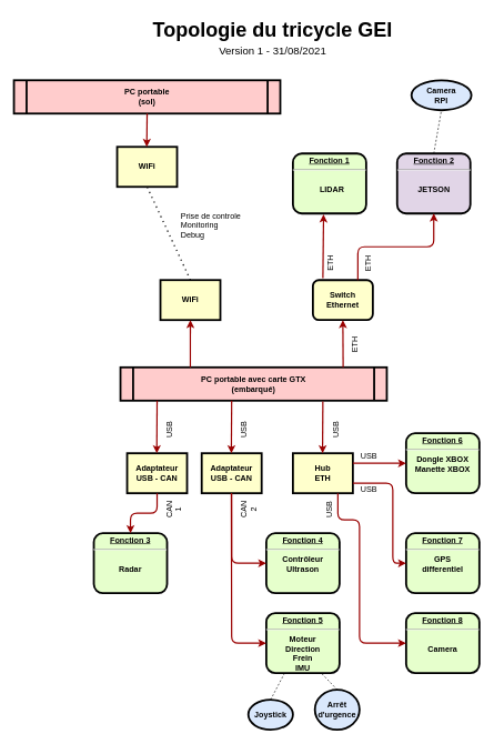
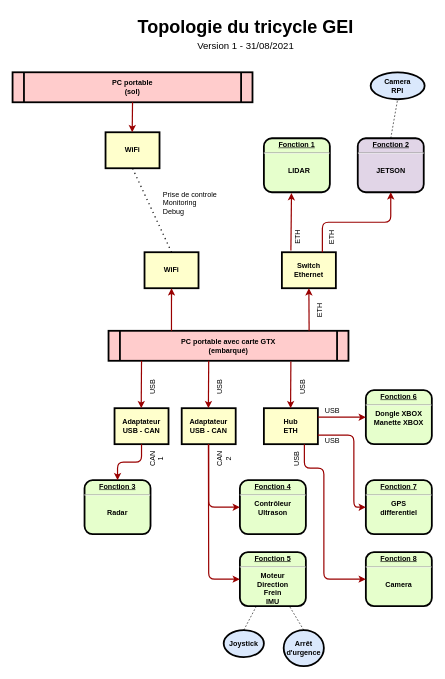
  <mxCell id="0" />
  <mxCell id="1" parent="0" />
- <mxCell id="2" value="Switch Ethernet" style="whiteSpace=wrap;align=center;verticalAlign=middle;fontStyle=1;strokeWidth=3;fillColor=#FFFFCC;rounded=1;" parent="1" vertex="1"><mxGeometry x="469" y="420" width="90" height="60" as="geometry" /></mxCell>
+ <mxCell id="2" value="Switch Ethernet" style="whiteSpace=wrap;align=center;verticalAlign=middle;fontStyle=1;strokeWidth=3;fillColor=#FFFFCC" parent="1" vertex="1"><mxGeometry x="469" y="420" width="90" height="60" as="geometry" /></mxCell>
  <mxCell id="3" value="PC portable avec carte GTX &#10;(embarqué)" style="shape=process;whiteSpace=wrap;align=center;verticalAlign=middle;size=0.048;fontStyle=1;strokeWidth=3;fillColor=#FFCCCC" parent="1" vertex="1"><mxGeometry x="180" y="551" width="400" height="50" as="geometry" /></mxCell>
  <mxCell id="4" value="&lt;p style=&quot;margin: 0px ; margin-top: 4px ; text-align: center ; text-decoration: underline&quot;&gt;&lt;strong&gt;Fonction 1&lt;br&gt;&lt;/strong&gt;&lt;/p&gt;&lt;hr&gt;&lt;p style=&quot;margin: 0px ; margin-left: 8px&quot;&gt;&lt;br&gt;&lt;/p&gt;&lt;p style=&quot;margin: 0px ; margin-left: 8px&quot; align=&quot;center&quot;&gt;LIDAR&lt;br&gt;&lt;/p&gt;" style="verticalAlign=middle;align=center;overflow=fill;fontSize=12;fontFamily=Helvetica;html=1;rounded=1;fontStyle=1;strokeWidth=3;fillColor=#E6FFCC" parent="1" vertex="1"><mxGeometry x="439" y="230" width="110" height="90" as="geometry" /></mxCell>
  <mxCell id="5" value="&lt;p style=&quot;margin: 0px ; margin-top: 4px ; text-align: center ; text-decoration: underline&quot;&gt;&lt;strong&gt;&lt;strong&gt;Fonction 2&lt;/strong&gt;&lt;br&gt;&lt;/strong&gt;&lt;/p&gt;&lt;hr&gt;&lt;div&gt;&lt;br&gt;&lt;/div&gt;&lt;div&gt;JETSON&lt;/div&gt;" style="verticalAlign=middle;align=center;overflow=fill;fontSize=12;fontFamily=Helvetica;html=1;rounded=1;fontStyle=1;strokeWidth=3;fillColor=#e1d5e7;" parent="1" vertex="1"><mxGeometry x="595.5" y="230" width="110" height="90" as="geometry" /></mxCell>
  <mxCell id="6" value="&lt;p style=&quot;margin: 0px ; margin-top: 4px ; text-align: center ; text-decoration: underline&quot;&gt;&lt;strong&gt;&lt;strong&gt;Fonction 3&lt;/strong&gt;&lt;/strong&gt;&lt;/p&gt;&lt;hr&gt;&lt;div&gt;&lt;br&gt;&lt;/div&gt;&lt;div&gt;Radar&lt;/div&gt;" style="verticalAlign=middle;align=center;overflow=fill;fontSize=12;fontFamily=Helvetica;html=1;rounded=1;fontStyle=1;strokeWidth=3;fillColor=#E6FFCC" parent="1" vertex="1"><mxGeometry x="140" y="800" width="110" height="90" as="geometry" /></mxCell>
  <mxCell id="7" value="Hub&#10; ETH" style="whiteSpace=wrap;align=center;verticalAlign=middle;fontStyle=1;strokeWidth=3;fillColor=#FFFFCC" parent="1" vertex="1"><mxGeometry x="439" y="680" width="90" height="60" as="geometry" /></mxCell>
  <mxCell id="8" value="Adaptateur USB - CAN" style="whiteSpace=wrap;align=center;verticalAlign=middle;fontStyle=1;strokeWidth=3;fillColor=#FFFFCC" parent="1" vertex="1"><mxGeometry x="190" y="680" width="90" height="60" as="geometry" /></mxCell>
  <mxCell id="9" value="" style="edgeStyle=elbowEdgeStyle;elbow=horizontal;strokeColor=#990000;strokeWidth=2;entryX=0.5;entryY=0;entryDx=0;entryDy=0;" edge="1" parent="1" target="8"><mxGeometry width="100" height="100" relative="1" as="geometry"><mxPoint x="235" y="601" as="sourcePoint" /><mxPoint x="234.5" y="666" as="targetPoint" /><Array as="points"><mxPoint x="234.5" y="635" /></Array></mxGeometry></mxCell>
  <mxCell id="10" value="USB" style="text;whiteSpace=wrap;html=1;rotation=-90;" vertex="1" parent="1"><mxGeometry x="240" y="630" width="29" height="29" as="geometry" /></mxCell>
  <mxCell id="11" value="Adaptateur USB - CAN" style="whiteSpace=wrap;align=center;verticalAlign=middle;fontStyle=1;strokeWidth=3;fillColor=#FFFFCC" vertex="1" parent="1"><mxGeometry x="302" y="680" width="90" height="60" as="geometry" /></mxCell>
  <mxCell id="12" value="" style="edgeStyle=elbowEdgeStyle;elbow=horizontal;strokeColor=#990000;strokeWidth=2;entryX=0.5;entryY=0;entryDx=0;entryDy=0;" edge="1" parent="1" target="11"><mxGeometry width="100" height="100" relative="1" as="geometry"><mxPoint x="347" y="601" as="sourcePoint" /><mxPoint x="346.5" y="666" as="targetPoint" /><Array as="points"><mxPoint x="346.5" y="635" /></Array></mxGeometry></mxCell>
  <mxCell id="13" value="USB" style="text;whiteSpace=wrap;html=1;rotation=-90;" vertex="1" parent="1"><mxGeometry x="352" y="630" width="29" height="29" as="geometry" /></mxCell>
  <mxCell id="14" value="" style="strokeColor=#990000;strokeWidth=2;exitX=0.5;exitY=1;exitDx=0;exitDy=0;entryX=0.5;entryY=0;entryDx=0;entryDy=0;edgeStyle=orthogonalEdgeStyle;" edge="1" parent="1" source="8" target="6"><mxGeometry width="100" height="100" relative="1" as="geometry"><mxPoint x="249" y="760" as="sourcePoint" /><mxPoint x="292.5" y="982.5" as="targetPoint" /></mxGeometry></mxCell>
  <mxCell id="15" value="&lt;p style=&quot;margin: 0px ; margin-top: 4px ; text-align: center ; text-decoration: underline&quot;&gt;&lt;strong&gt;&lt;strong&gt;Fonction 5&lt;/strong&gt;&lt;br&gt;&lt;/strong&gt;&lt;/p&gt;&lt;hr&gt;&lt;div&gt;Moteur&lt;/div&gt;&lt;div&gt;Direction&lt;/div&gt;&lt;div&gt;Frein&lt;/div&gt;&lt;div&gt;IMU&lt;/div&gt;&lt;div&gt;&lt;br&gt;&lt;/div&gt;" style="verticalAlign=middle;align=center;overflow=fill;fontSize=12;fontFamily=Helvetica;html=1;rounded=1;fontStyle=1;strokeWidth=3;fillColor=#E6FFCC" vertex="1" parent="1"><mxGeometry x="399" y="920" width="110" height="90" as="geometry" /></mxCell>
  <mxCell id="16" value="" style="edgeStyle=elbowEdgeStyle;elbow=horizontal;strokeColor=#990000;strokeWidth=2;entryX=0;entryY=0.5;entryDx=0;entryDy=0;" edge="1" parent="1" target="15"><mxGeometry width="100" height="100" relative="1" as="geometry"><mxPoint x="346.5" y="740" as="sourcePoint" /><mxPoint x="346.5" y="790" as="targetPoint" /><Array as="points"><mxPoint x="347" y="800" /></Array></mxGeometry></mxCell>
  <mxCell id="17" value="&lt;p style=&quot;margin: 0px ; margin-top: 4px ; text-align: center ; text-decoration: underline&quot;&gt;&lt;strong&gt;&lt;strong&gt;Fonction 4&lt;/strong&gt;&lt;br&gt;&lt;/strong&gt;&lt;/p&gt;&lt;hr&gt;&lt;div&gt;Contrôleur&lt;/div&gt;&lt;div&gt;Ultrason&lt;br&gt;&lt;/div&gt;" style="verticalAlign=middle;align=center;overflow=fill;fontSize=12;fontFamily=Helvetica;html=1;rounded=1;fontStyle=1;strokeWidth=3;fillColor=#E6FFCC" vertex="1" parent="1"><mxGeometry x="399" y="800" width="110" height="90" as="geometry" /></mxCell>
  <mxCell id="18" value="" style="edgeStyle=elbowEdgeStyle;elbow=horizontal;strokeColor=#990000;strokeWidth=2;exitX=0.5;exitY=1;exitDx=0;exitDy=0;entryX=0;entryY=0.5;entryDx=0;entryDy=0;" edge="1" parent="1" source="11" target="17"><mxGeometry width="100" height="100" relative="1" as="geometry"><mxPoint x="346.5" y="860" as="sourcePoint" /><mxPoint x="346.5" y="910" as="targetPoint" /><Array as="points"><mxPoint x="347" y="860" /></Array></mxGeometry></mxCell>
  <mxCell id="19" value="&lt;div align=&quot;center&quot;&gt;CAN&lt;br&gt;1&lt;/div&gt;&lt;div&gt;&lt;br&gt;&lt;/div&gt;" style="text;whiteSpace=wrap;html=1;rotation=-90;" vertex="1" parent="1"><mxGeometry x="240" y="750" width="29" height="29" as="geometry" /></mxCell>
  <mxCell id="20" value="&lt;div align=&quot;center&quot;&gt;CAN&lt;/div&gt;&lt;div align=&quot;center&quot;&gt;2&lt;br&gt;&lt;/div&gt;" style="text;whiteSpace=wrap;html=1;rotation=-90;" vertex="1" parent="1"><mxGeometry x="352" y="750" width="29" height="29" as="geometry" /></mxCell>
  <mxCell id="21" value="" style="edgeStyle=elbowEdgeStyle;elbow=horizontal;strokeColor=#990000;strokeWidth=2;entryX=0.5;entryY=0;entryDx=0;entryDy=0;" edge="1" parent="1" target="7"><mxGeometry width="100" height="100" relative="1" as="geometry"><mxPoint x="484" y="602" as="sourcePoint" /><mxPoint x="484" y="680" as="targetPoint" /><Array as="points"><mxPoint x="483.5" y="635" /></Array></mxGeometry></mxCell>
  <mxCell id="22" value="USB" style="text;whiteSpace=wrap;html=1;rotation=-90;" vertex="1" parent="1"><mxGeometry x="490" y="630" width="29" height="29" as="geometry" /></mxCell>
  <mxCell id="23" value="&lt;p style=&quot;margin: 0px ; margin-top: 4px ; text-align: center ; text-decoration: underline&quot;&gt;&lt;strong&gt;&lt;strong&gt;Fonction 7&lt;/strong&gt;&lt;br&gt;&lt;/strong&gt;&lt;/p&gt;&lt;hr&gt;GPS&lt;br&gt;differentiel&lt;br&gt;&lt;div&gt;&lt;br&gt;&lt;/div&gt;" style="verticalAlign=middle;align=center;overflow=fill;fontSize=12;fontFamily=Helvetica;html=1;rounded=1;fontStyle=1;strokeWidth=3;fillColor=#E6FFCC" vertex="1" parent="1"><mxGeometry x="609" y="800" width="110" height="90" as="geometry" /></mxCell>
  <mxCell id="24" value="&lt;p style=&quot;margin: 0px ; margin-top: 4px ; text-align: center ; text-decoration: underline&quot;&gt;&lt;strong&gt;&lt;strong&gt;Fonction 8&lt;/strong&gt;&lt;br&gt;&lt;/strong&gt;&lt;/p&gt;&lt;hr&gt;&lt;div&gt;&lt;br&gt;&lt;/div&gt;&lt;div&gt;Camera&lt;/div&gt;" style="verticalAlign=middle;align=center;overflow=fill;fontSize=12;fontFamily=Helvetica;html=1;rounded=1;fontStyle=1;strokeWidth=3;fillColor=#E6FFCC" vertex="1" parent="1"><mxGeometry x="609" y="920" width="110" height="90" as="geometry" /></mxCell>
  <mxCell id="25" value="" style="edgeStyle=elbowEdgeStyle;elbow=horizontal;strokeColor=#990000;strokeWidth=2;entryX=0;entryY=0.5;entryDx=0;entryDy=0;exitX=1;exitY=0.75;exitDx=0;exitDy=0;" edge="1" parent="1" source="7" target="23"><mxGeometry width="100" height="100" relative="1" as="geometry"><mxPoint x="559" y="687" as="sourcePoint" /><mxPoint x="579" y="750" as="targetPoint" /><Array as="points"><mxPoint x="589" y="770" /></Array></mxGeometry></mxCell>
  <mxCell id="26" value="" style="elbow=horizontal;strokeColor=#990000;strokeWidth=2;exitX=0.75;exitY=1;exitDx=0;exitDy=0;entryX=0;entryY=0.5;entryDx=0;entryDy=0;edgeStyle=orthogonalEdgeStyle;" edge="1" parent="1" source="7" target="24"><mxGeometry width="100" height="100" relative="1" as="geometry"><mxPoint x="565" y="720" as="sourcePoint" /><mxPoint x="565" y="770" as="targetPoint" /><Array as="points"><mxPoint x="507" y="780" /><mxPoint x="539" y="780" /><mxPoint x="539" y="965" /></Array></mxGeometry></mxCell>
  <mxCell id="27" value="USB" style="text;whiteSpace=wrap;html=1;rotation=0;" vertex="1" parent="1"><mxGeometry x="539" y="721" width="29" height="29" as="geometry" /></mxCell>
  <mxCell id="28" value="USB" style="text;whiteSpace=wrap;html=1;rotation=-90;" vertex="1" parent="1"><mxGeometry x="480" y="750" width="29" height="29" as="geometry" /></mxCell>
  <mxCell id="29" value="" style="edgeStyle=elbowEdgeStyle;elbow=horizontal;strokeColor=#990000;strokeWidth=2;entryX=0.5;entryY=1;entryDx=0;entryDy=0;exitX=0.836;exitY=0.001;exitDx=0;exitDy=0;exitPerimeter=0;" edge="1" parent="1" source="3" target="2"><mxGeometry width="100" height="100" relative="1" as="geometry"><mxPoint x="513.5" y="536" as="sourcePoint" /><mxPoint x="513.5" y="486" as="targetPoint" /></mxGeometry></mxCell>
  <mxCell id="30" value="&lt;div&gt;ETH&lt;/div&gt;" style="text;whiteSpace=wrap;html=1;rotation=-90;" vertex="1" parent="1"><mxGeometry x="519" y="502" width="29" height="29" as="geometry" /></mxCell>
  <mxCell id="31" value="" style="edgeStyle=elbowEdgeStyle;elbow=horizontal;strokeColor=#990000;strokeWidth=2;entryX=0.422;entryY=1.016;entryDx=0;entryDy=0;exitX=0.167;exitY=-0.045;exitDx=0;exitDy=0;exitPerimeter=0;entryPerimeter=0;" edge="1" parent="1" source="2" target="4"><mxGeometry width="100" height="100" relative="1" as="geometry"><mxPoint x="484.06" y="411.05" as="sourcePoint" /><mxPoint x="483.66" y="340" as="targetPoint" /></mxGeometry></mxCell>
  <mxCell id="32" value="" style="strokeColor=#990000;strokeWidth=2;exitX=0.75;exitY=0;exitDx=0;exitDy=0;entryX=0.5;entryY=1;entryDx=0;entryDy=0;edgeStyle=orthogonalEdgeStyle;" edge="1" parent="1" source="2" target="5"><mxGeometry width="100" height="100" relative="1" as="geometry"><mxPoint x="660" y="350" as="sourcePoint" /><mxPoint x="620" y="410" as="targetPoint" /></mxGeometry></mxCell>
  <mxCell id="33" value="&lt;div&gt;ETH&lt;/div&gt;" style="text;whiteSpace=wrap;html=1;rotation=-90;" vertex="1" parent="1"><mxGeometry x="481.5" y="380" width="29" height="29" as="geometry" /></mxCell>
  <mxCell id="34" value="&lt;div&gt;ETH&lt;/div&gt;" style="text;whiteSpace=wrap;html=1;rotation=-90;" vertex="1" parent="1"><mxGeometry x="539" y="380" width="29" height="29" as="geometry" /></mxCell>
  <mxCell id="35" value="&lt;b&gt;Joystick&lt;/b&gt;" style="ellipse;whiteSpace=wrap;html=1;fillColor=#dae8fc;strokeWidth=3;" vertex="1" parent="1"><mxGeometry x="372" y="1050" width="67" height="45" as="geometry" /></mxCell>
- <mxCell id="36" value="&lt;div&gt;&lt;b&gt;Arrêt&lt;/b&gt;&lt;/div&gt;&lt;div&gt;&lt;b&gt;d'urgence&lt;/b&gt;&lt;/div&gt;" style="ellipse;whiteSpace=wrap;html=1;fillColor=#dae8fc;strokeWidth=3;" vertex="1" parent="1"><mxGeometry x="472" y="1035" width="67" height="60" as="geometry" /></mxCell>
+ <mxCell id="36" value="&lt;div&gt;&lt;b&gt;Arrêt&lt;/b&gt;&lt;/div&gt;&lt;div&gt;&lt;b&gt;d'urgence&lt;/b&gt;&lt;/div&gt;" style="ellipse;whiteSpace=wrap;html=1;fillColor=#dae8fc;strokeWidth=3;" vertex="1" parent="1"><mxGeometry x="472" y="1050" width="67" height="60" as="geometry" /></mxCell>
  <mxCell id="37" value="" style="endArrow=none;dashed=1;html=1;entryX=0.25;entryY=1;entryDx=0;entryDy=0;exitX=0.5;exitY=0;exitDx=0;exitDy=0;" edge="1" parent="1" source="35" target="15"><mxGeometry width="50" height="50" relative="1" as="geometry"><mxPoint x="342" y="1060" as="sourcePoint" /><mxPoint x="392" y="1010" as="targetPoint" /></mxGeometry></mxCell>
  <mxCell id="38" value="" style="endArrow=none;dashed=1;html=1;entryX=0.75;entryY=1;entryDx=0;entryDy=0;exitX=0.5;exitY=0;exitDx=0;exitDy=0;" edge="1" parent="1" source="36" target="15"><mxGeometry width="50" height="50" relative="1" as="geometry"><mxPoint x="440" y="1070" as="sourcePoint" /><mxPoint x="490" y="1020" as="targetPoint" /></mxGeometry></mxCell>
  <mxCell id="39" value="&lt;b&gt;Camera&lt;br&gt;RPI&lt;/b&gt;" style="ellipse;whiteSpace=wrap;html=1;fillColor=#dae8fc;strokeWidth=3;" vertex="1" parent="1"><mxGeometry x="617" y="120" width="90" height="45" as="geometry" /></mxCell>
  <mxCell id="40" value="" style="endArrow=none;dashed=1;html=1;entryX=0.5;entryY=1;entryDx=0;entryDy=0;exitX=0.5;exitY=0;exitDx=0;exitDy=0;" edge="1" parent="1" source="5" target="39"><mxGeometry width="50" height="50" relative="1" as="geometry"><mxPoint x="589" y="250" as="sourcePoint" /><mxPoint x="639" y="200" as="targetPoint" /></mxGeometry></mxCell>
  <mxCell id="41" value="&lt;p style=&quot;margin: 0px ; margin-top: 4px ; text-align: center ; text-decoration: underline&quot;&gt;&lt;strong&gt;&lt;strong&gt;Fonction 6&lt;/strong&gt;&lt;br&gt;&lt;/strong&gt;&lt;/p&gt;&lt;hr&gt;&lt;div&gt;Dongle XBOX&lt;/div&gt;Manette XBOX&lt;br&gt;&lt;div&gt;&lt;br&gt;&lt;/div&gt;" style="verticalAlign=middle;align=center;overflow=fill;fontSize=12;fontFamily=Helvetica;html=1;rounded=1;fontStyle=1;strokeWidth=3;fillColor=#E6FFCC" vertex="1" parent="1"><mxGeometry x="609" y="650" width="110" height="90" as="geometry" /></mxCell>
  <mxCell id="42" value="" style="edgeStyle=elbowEdgeStyle;elbow=horizontal;strokeColor=#990000;strokeWidth=2;entryX=0;entryY=0.5;entryDx=0;entryDy=0;exitX=1;exitY=0.25;exitDx=0;exitDy=0;" edge="1" parent="1" source="7" target="41"><mxGeometry width="100" height="100" relative="1" as="geometry"><mxPoint x="539" y="735" as="sourcePoint" /><mxPoint x="619" y="855" as="targetPoint" /><Array as="points"><mxPoint x="569" y="710" /></Array></mxGeometry></mxCell>
  <mxCell id="43" value="USB" style="text;whiteSpace=wrap;html=1;rotation=0;" vertex="1" parent="1"><mxGeometry x="539" y="670" width="29" height="29" as="geometry" /></mxCell>
  <mxCell id="44" value="WiFi" style="whiteSpace=wrap;align=center;verticalAlign=middle;fontStyle=1;strokeWidth=3;fillColor=#FFFFCC" vertex="1" parent="1"><mxGeometry x="240" y="420" width="90" height="60" as="geometry" /></mxCell>
  <mxCell id="45" value="" style="edgeStyle=elbowEdgeStyle;elbow=horizontal;strokeColor=#990000;strokeWidth=2;entryX=0.5;entryY=1;entryDx=0;entryDy=0;exitX=0.836;exitY=0.001;exitDx=0;exitDy=0;exitPerimeter=0;" edge="1" parent="1"><mxGeometry width="100" height="100" relative="1" as="geometry"><mxPoint x="284.9" y="551" as="sourcePoint" /><mxPoint x="284.5" y="479.95" as="targetPoint" /></mxGeometry></mxCell>
  <mxCell id="46" value="PC portable &#10;(sol)" style="shape=process;whiteSpace=wrap;align=center;verticalAlign=middle;size=0.048;fontStyle=1;strokeWidth=3;fillColor=#FFCCCC" vertex="1" parent="1"><mxGeometry x="20" y="120" width="400" height="50" as="geometry" /></mxCell>
  <mxCell id="47" value="WiFi" style="whiteSpace=wrap;align=center;verticalAlign=middle;fontStyle=1;strokeWidth=3;fillColor=#FFFFCC" vertex="1" parent="1"><mxGeometry x="175" y="220" width="90" height="60" as="geometry" /></mxCell>
  <mxCell id="48" value="" style="edgeStyle=elbowEdgeStyle;elbow=horizontal;strokeColor=#990000;strokeWidth=2;entryX=0.5;entryY=0;entryDx=0;entryDy=0;exitX=0.5;exitY=1;exitDx=0;exitDy=0;" edge="1" parent="1" source="46" target="47"><mxGeometry width="100" height="100" relative="1" as="geometry"><mxPoint x="230" y="180" as="sourcePoint" /><mxPoint x="240" y="200" as="targetPoint" /><Array as="points"><mxPoint x="219.5" y="204" /></Array></mxGeometry></mxCell>
  <mxCell id="49" value="" style="endArrow=none;dashed=1;html=1;dashPattern=1 3;strokeWidth=2;entryX=0.5;entryY=1;entryDx=0;entryDy=0;exitX=0.5;exitY=0;exitDx=0;exitDy=0;" edge="1" parent="1" source="44" target="47"><mxGeometry width="50" height="50" relative="1" as="geometry"><mxPoint x="280" y="440" as="sourcePoint" /><mxPoint x="330" y="390" as="targetPoint" /></mxGeometry></mxCell>
  <mxCell id="50" value="Prise de controle&lt;br&gt;Monitoring&lt;br&gt;Debug" style="text;whiteSpace=wrap;html=1;rotation=0;" vertex="1" parent="1"><mxGeometry x="269" y="310" width="121" height="70" as="geometry" /></mxCell>
  <mxCell id="51" value="&lt;div style=&quot;font-size: 20px&quot; align=&quot;center&quot;&gt;&lt;font style=&quot;font-size: 20px&quot;&gt;&lt;b&gt;&lt;font style=&quot;font-size: 30px&quot;&gt;Topologie du tricycle GEI&lt;/font&gt;&lt;br&gt;&lt;/b&gt;&lt;font style=&quot;font-size: 16px&quot;&gt;Version 1 - 31/08/2021&lt;/font&gt;&lt;b&gt;&lt;br&gt;&lt;/b&gt;&lt;/font&gt;&lt;/div&gt;" style="text;whiteSpace=wrap;html=1;rotation=0;" vertex="1" parent="1"><mxGeometry x="227" y="20" width="390" height="60" as="geometry" /></mxCell>
